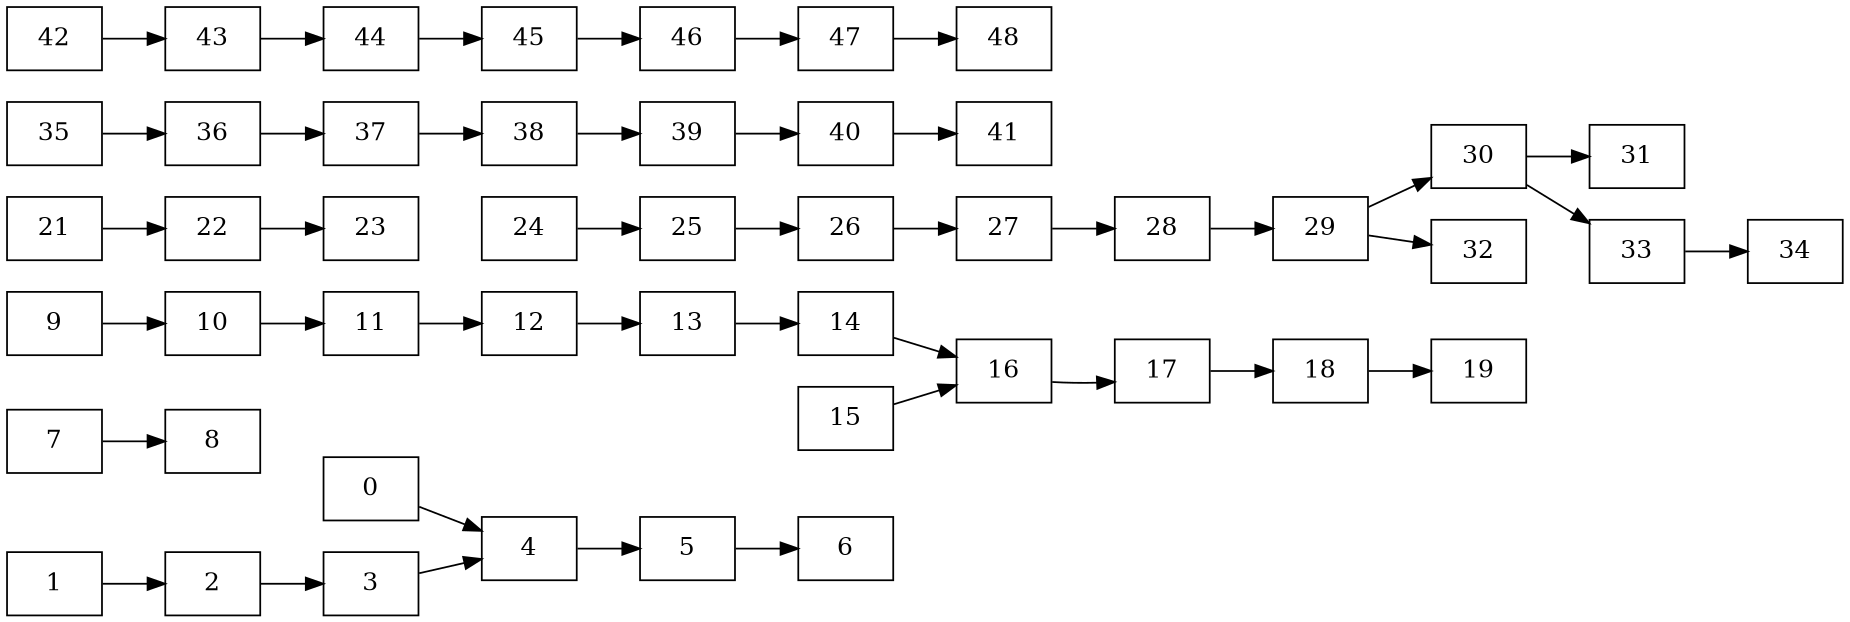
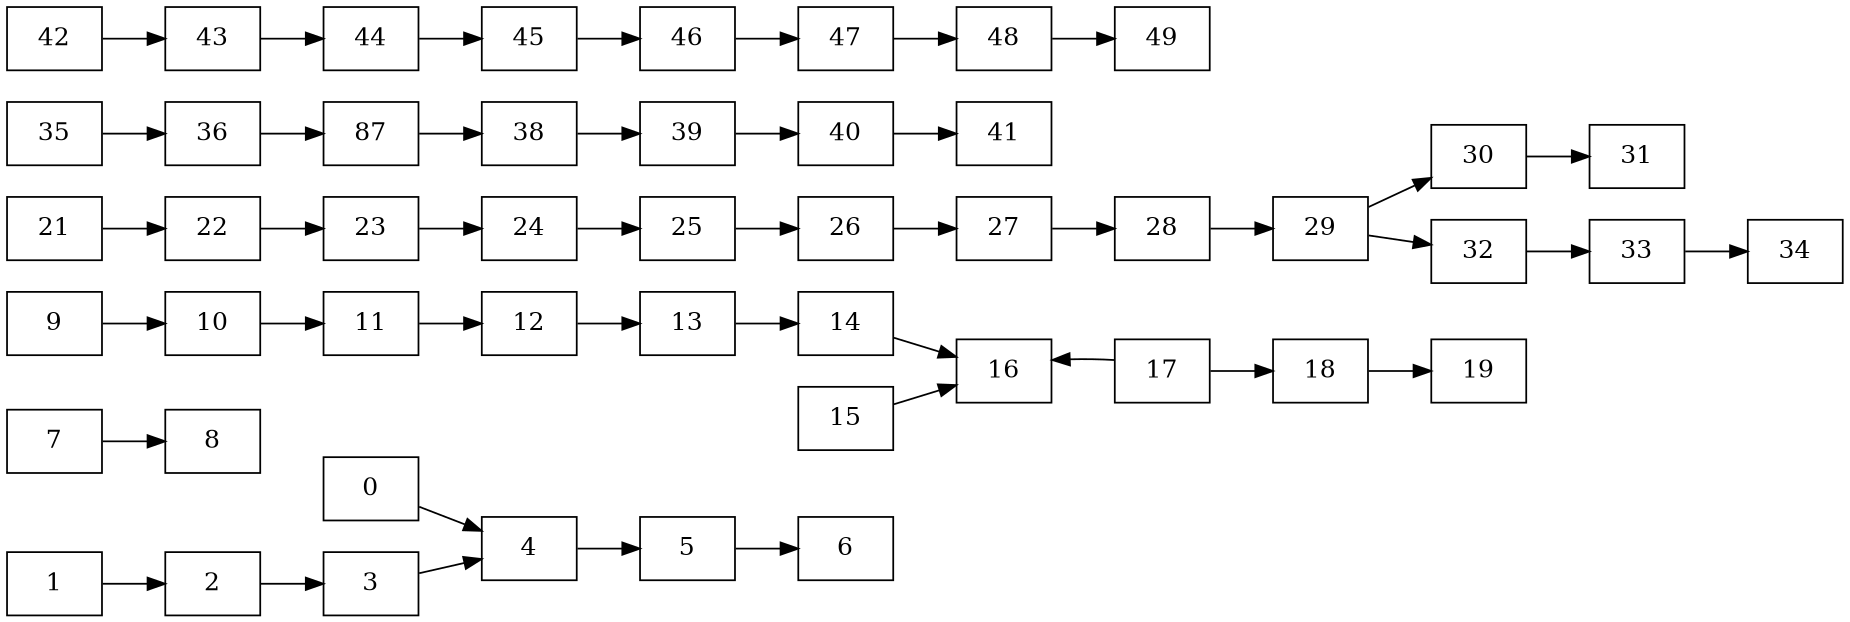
  digraph {
    rankdir=LR
    node [shape=box]
    n1 [label=0]
    n2 [label=4]
    n3 [label=1]
    n4 [label=2]
    n5 [label=3]
    n6 [label=5]
    n7 [label=6]
    n8 [label=7]
    n9 [label=8]
    n10 [label=9]
    n11 [label=10]
    n12 [label=11]
    n13 [label=12]
    n14 [label=13]
    n15 [label=14]
    n16 [label=16]
    n17 [label=15]
    n18 [label=17]
    n19 [label=18]
    n20 [label=19]
    n21 [label=21]
    n22 [label=22]
    n23 [label=23]
    n24 [label=24]
    n25 [label=25]
    n26 [label=26]
    n27 [label=27]
    n28 [label=28]
    n29 [label=29]
    n30 [label=30]
    n31 [label=32]
    n32 [label=31]
    n33 [label=33]
    n34 [label=34]
    n35 [label=35]
    n36 [label=36]
-   n37 [label=37]
+   n37 [label=87]
    n38 [label=38]
    n39 [label=39]
    n40 [label=40]
    n41 [label=41]
    n42 [label=42]
    n43 [label=43]
    n44 [label=44]
    n45 [label=45]
    n46 [label=46]
    n47 [label=47]
    n48 [label=48]
+   n49 [label=49]
    n1 -> n2
    n2 -> n6
    n3 -> n4
    n4 -> n5
    n5 -> n2
    n6 -> n7
    n8 -> n9
    n10 -> n11
    n11 -> n12
    n12 -> n13
    n13 -> n14
    n14 -> n15
    n15 -> n16
-   n16 -> n18
+   n18 -> n16
    n17 -> n16
    n18 -> n19
    n19 -> n20
    n21 -> n22
    n22 -> n23
+   n23 -> n24
    n24 -> n25
    n25 -> n26
    n26 -> n27
    n27 -> n28
    n28 -> n29
    n29 -> n30
    n29 -> n31
    n30 -> n32
-   n30 -> n33
+   n31 -> n33
    n33 -> n34
    n35 -> n36
    n36 -> n37
    n37 -> n38
    n38 -> n39
    n39 -> n40
    n40 -> n41
    n42 -> n43
    n43 -> n44
    n44 -> n45
    n45 -> n46
    n46 -> n47
    n47 -> n48
+   n48 -> n49
  }
